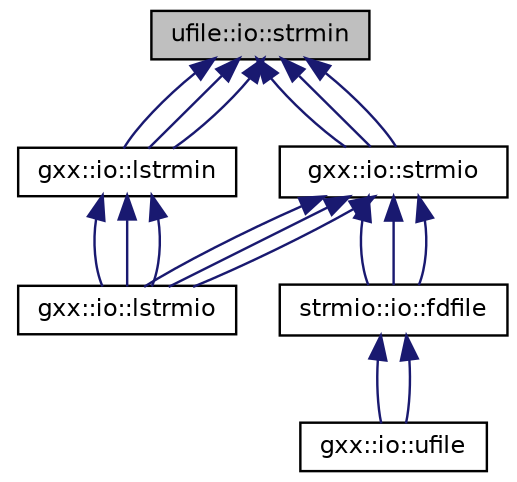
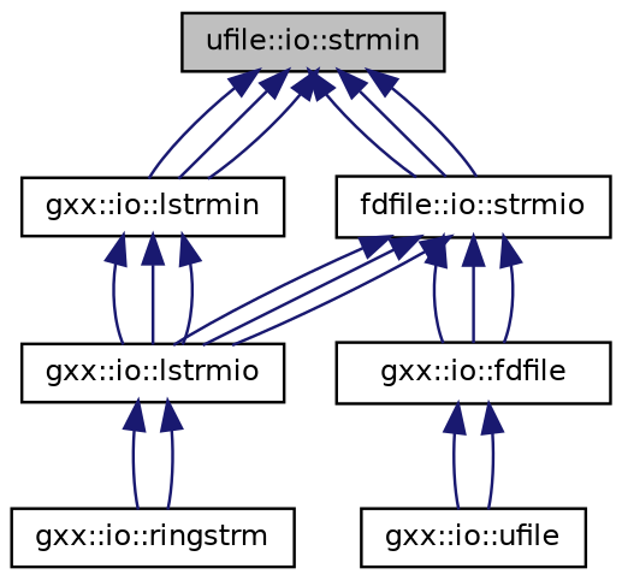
  digraph {
    node [color=black fillcolor=white fontname=Helvetica fontsize=10 shape=record style=filled]
    edge [color=midnightblue dir=back fontname=Helvetica fontsize=10 labelfontname=Helvetica labelfontsize=10 style=solid]
    n1 [fillcolor=grey75 fontcolor=black height=0.2 label="ufile::io::strmin" width=0.4]
    n2 [height=0.2 label="gxx::io::lstrmin" width=0.4]
-   n3 [height=0.2 label="gxx::io::strmio" width=0.4]
+   n3 [height=0.2 label="fdfile::io::strmio" width=0.4]
    n4 [height=0.2 label="gxx::io::lstrmio" width=0.4]
-   n5 [height=0.2 label="strmio::io::fdfile" width=0.4]
+   n5 [height=0.2 label="gxx::io::fdfile" width=0.4]
+   n6 [height=0.2 label="gxx::io::ringstrm" width=0.4]
    n7 [height=0.2 label="gxx::io::ufile" width=0.4]
    n1 -> n2
    n1 -> n2
    n1 -> n2
    n1 -> n3
    n1 -> n3
    n1 -> n3
    n2 -> n4
    n2 -> n4
    n2 -> n4
    n3 -> n4
    n3 -> n4
    n3 -> n4
    n3 -> n5
    n3 -> n5
    n3 -> n5
+   n4 -> n6
+   n4 -> n6
    n5 -> n7
    n5 -> n7
  }
